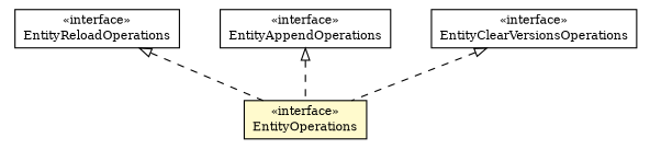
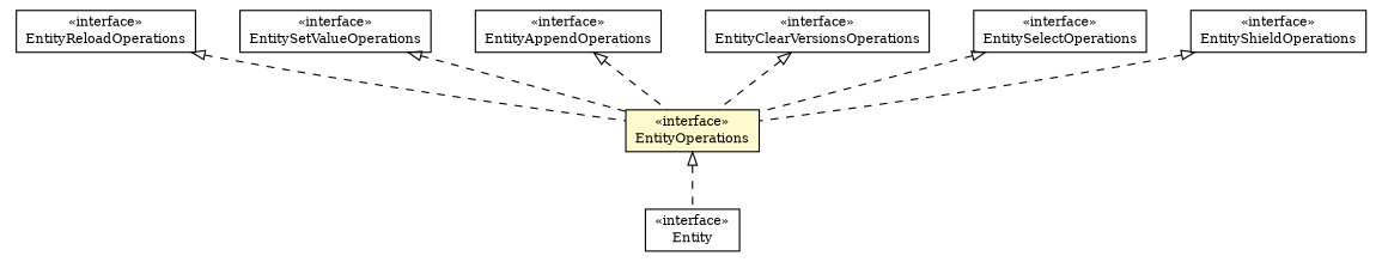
  digraph {
    fontname="DejaVu Serif"
    nodesep=0.25
    ranksep=0.5
    node [fontcolor=black fontname="DejaVu Serif" fontsize=10.0 shape=plaintext]
    edge [arrowtail=empty dir=back fontname="DejaVu Serif" fontsize=10 headport=p labelfontname=arial labelfontsize=10 style=dashed tailport=p]
    n1 [label=<<table title="io.nextweb.operations.entity.EntityReloadOperations" border="0" cellborder="1" cellspacing="0" cellpadding="2" port="p" href="./entity/EntityReloadOperations.html"> 		<tr><td><table border="0" cellspacing="0" cellpadding="1"> <tr><td align="center" balign="center"> &#171;interface&#187; </td></tr> <tr><td align="center" balign="center"> EntityReloadOperations </td></tr> 		</table></td></tr> 		</table>>]
    n2 [label=<<table title="io.nextweb.operations.EntityOperations" border="0" cellborder="1" cellspacing="0" cellpadding="2" port="p" bgcolor="lemonChiffon" href="./EntityOperations.html"> 		<tr><td><table border="0" cellspacing="0" cellpadding="1"> <tr><td align="center" balign="center"> &#171;interface&#187; </td></tr> <tr><td align="center" balign="center"> EntityOperations </td></tr> 		</table></td></tr> 		</table>>]
+   n3 [label=<<table title="io.nextweb.Entity" border="0" cellborder="1" cellspacing="0" cellpadding="2" port="p" href="../Entity.html"> 		<tr><td><table border="0" cellspacing="0" cellpadding="1"> <tr><td align="center" balign="center"> &#171;interface&#187; </td></tr> <tr><td align="center" balign="center"> Entity </td></tr> 		</table></td></tr> 		</table>>]
+   n4 [label=<<table title="io.nextweb.operations.entity.EntitySetValueOperations" border="0" cellborder="1" cellspacing="0" cellpadding="2" port="p" href="./entity/EntitySetValueOperations.html"> 		<tr><td><table border="0" cellspacing="0" cellpadding="1"> <tr><td align="center" balign="center"> &#171;interface&#187; </td></tr> <tr><td align="center" balign="center"> EntitySetValueOperations </td></tr> 		</table></td></tr> 		</table>>]
    n5 [label=<<table title="io.nextweb.operations.entity.EntityAppendOperations" border="0" cellborder="1" cellspacing="0" cellpadding="2" port="p" href="./entity/EntityAppendOperations.html"> 		<tr><td><table border="0" cellspacing="0" cellpadding="1"> <tr><td align="center" balign="center"> &#171;interface&#187; </td></tr> <tr><td align="center" balign="center"> EntityAppendOperations </td></tr> 		</table></td></tr> 		</table>>]
    n6 [label=<<table title="io.nextweb.operations.entity.EntityClearVersionsOperations" border="0" cellborder="1" cellspacing="0" cellpadding="2" port="p" href="./entity/EntityClearVersionsOperations.html"> 		<tr><td><table border="0" cellspacing="0" cellpadding="1"> <tr><td align="center" balign="center"> &#171;interface&#187; </td></tr> <tr><td align="center" balign="center"> EntityClearVersionsOperations </td></tr> 		</table></td></tr> 		</table>>]
+   n7 [label=<<table title="io.nextweb.operations.entity.EntitySelectOperations" border="0" cellborder="1" cellspacing="0" cellpadding="2" port="p" href="./entity/EntitySelectOperations.html"> 		<tr><td><table border="0" cellspacing="0" cellpadding="1"> <tr><td align="center" balign="center"> &#171;interface&#187; </td></tr> <tr><td align="center" balign="center"> EntitySelectOperations </td></tr> 		</table></td></tr> 		</table>>]
+   n8 [label=<<table title="io.nextweb.operations.EntityShieldOperations" border="0" cellborder="1" cellspacing="0" cellpadding="2" port="p" href="./EntityShieldOperations.html"> 		<tr><td><table border="0" cellspacing="0" cellpadding="1"> <tr><td align="center" balign="center"> &#171;interface&#187; </td></tr> <tr><td align="center" balign="center"> EntityShieldOperations </td></tr> 		</table></td></tr> 		</table>>]
    n1 -> n2
+   n2 -> n3
+   n4 -> n2
    n5 -> n2
    n6 -> n2
+   n7 -> n2
+   n8 -> n2
  }
